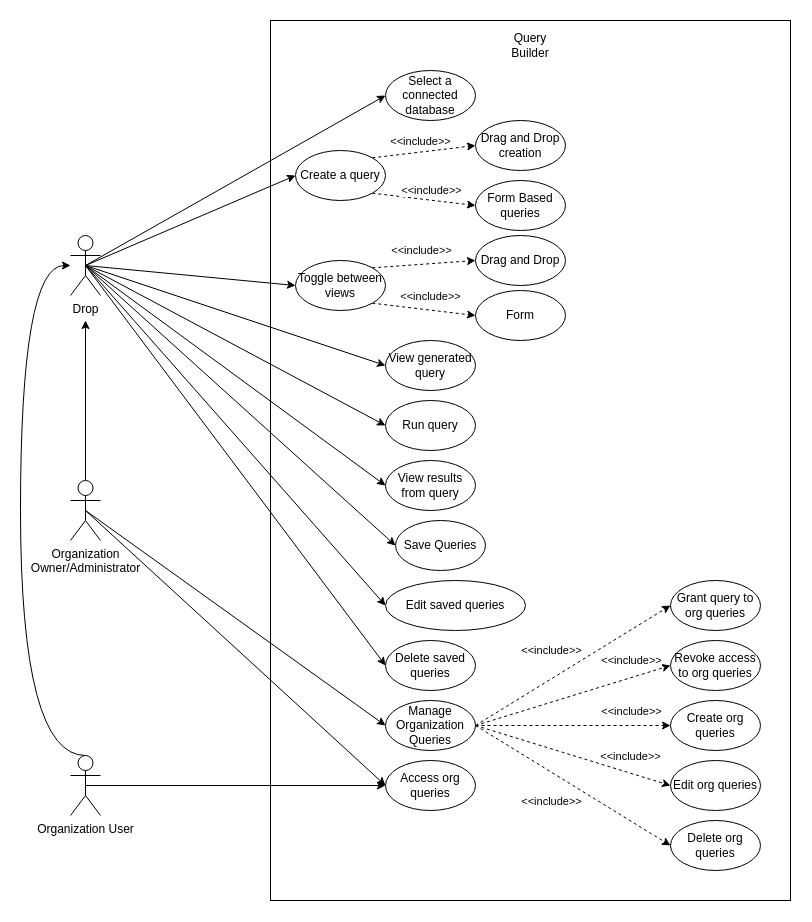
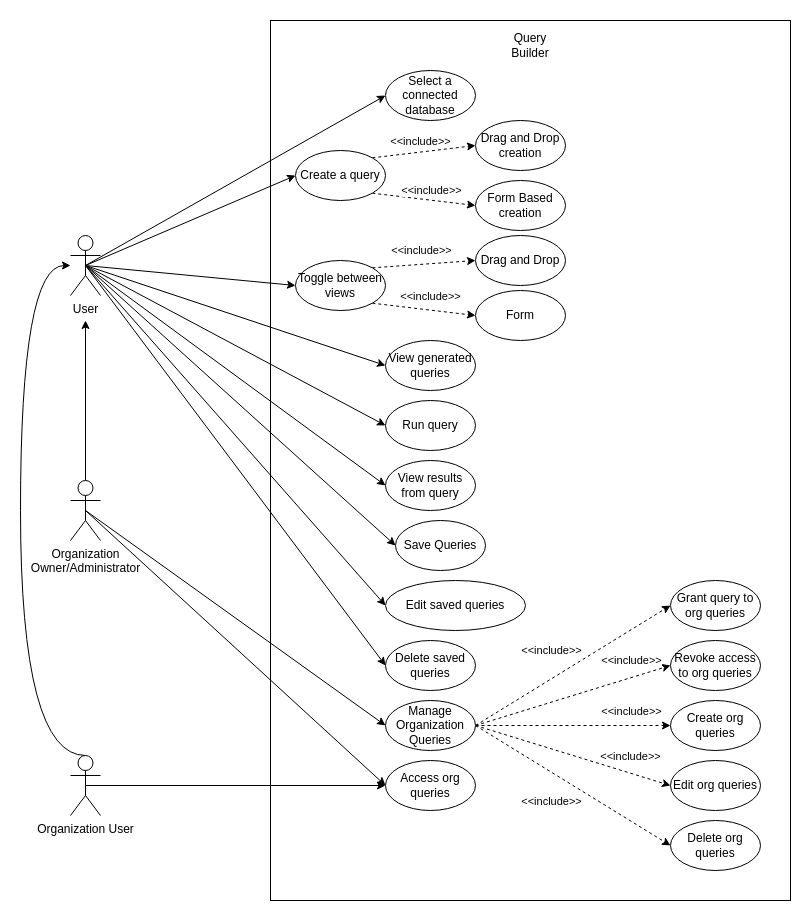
  <mxCell id="0" />
  <mxCell id="1" parent="0" />
  <mxCell id="2" value="" style="rounded=0;whiteSpace=wrap;html=1;" vertex="1" parent="1"><mxGeometry x="270" y="20" width="520" height="880" as="geometry" /></mxCell>
  <mxCell id="3" style="rounded=0;orthogonalLoop=1;jettySize=auto;html=1;exitX=0.5;exitY=0.5;exitDx=0;exitDy=0;exitPerimeter=0;entryX=0;entryY=0.5;entryDx=0;entryDy=0;" edge="1" parent="1" source="12" target="14"><mxGeometry relative="1" as="geometry" /></mxCell>
  <mxCell id="4" style="rounded=0;orthogonalLoop=1;jettySize=auto;html=1;exitX=0.5;exitY=0.5;exitDx=0;exitDy=0;exitPerimeter=0;entryX=0;entryY=0.5;entryDx=0;entryDy=0;" edge="1" parent="1" source="12" target="21"><mxGeometry relative="1" as="geometry" /></mxCell>
  <mxCell id="5" style="rounded=0;orthogonalLoop=1;jettySize=auto;html=1;exitX=0.5;exitY=0.5;exitDx=0;exitDy=0;exitPerimeter=0;entryX=0;entryY=0.5;entryDx=0;entryDy=0;" edge="1" parent="1" source="12" target="26"><mxGeometry relative="1" as="geometry" /></mxCell>
  <mxCell id="6" style="rounded=0;orthogonalLoop=1;jettySize=auto;html=1;exitX=0.5;exitY=0.5;exitDx=0;exitDy=0;exitPerimeter=0;entryX=0;entryY=0.5;entryDx=0;entryDy=0;" edge="1" parent="1" source="12" target="27"><mxGeometry relative="1" as="geometry" /></mxCell>
  <mxCell id="7" style="rounded=0;orthogonalLoop=1;jettySize=auto;html=1;exitX=0.5;exitY=0.5;exitDx=0;exitDy=0;exitPerimeter=0;entryX=0;entryY=0.5;entryDx=0;entryDy=0;" edge="1" parent="1" source="12" target="28"><mxGeometry relative="1" as="geometry" /></mxCell>
  <mxCell id="8" style="rounded=0;orthogonalLoop=1;jettySize=auto;html=1;exitX=0.5;exitY=0.5;exitDx=0;exitDy=0;exitPerimeter=0;entryX=0;entryY=0.5;entryDx=0;entryDy=0;" edge="1" parent="1" source="12" target="29"><mxGeometry relative="1" as="geometry" /></mxCell>
  <mxCell id="9" style="rounded=0;orthogonalLoop=1;jettySize=auto;html=1;exitX=0.5;exitY=0.5;exitDx=0;exitDy=0;exitPerimeter=0;entryX=0;entryY=0.5;entryDx=0;entryDy=0;" edge="1" parent="1" source="12" target="32"><mxGeometry relative="1" as="geometry" /></mxCell>
  <mxCell id="10" style="rounded=0;orthogonalLoop=1;jettySize=auto;html=1;exitX=0.5;exitY=0.5;exitDx=0;exitDy=0;exitPerimeter=0;entryX=0;entryY=0.5;entryDx=0;entryDy=0;" edge="1" parent="1" source="12" target="33"><mxGeometry relative="1" as="geometry" /></mxCell>
  <mxCell id="11" style="rounded=0;orthogonalLoop=1;jettySize=auto;html=1;exitX=0.5;exitY=0.5;exitDx=0;exitDy=0;exitPerimeter=0;entryX=0;entryY=0.5;entryDx=0;entryDy=0;" edge="1" parent="1" source="12" target="34"><mxGeometry relative="1" as="geometry" /></mxCell>
- <mxCell id="12" value="Drop" style="shape=umlActor;verticalLabelPosition=bottom;verticalAlign=top;html=1;outlineConnect=0;" vertex="1" parent="1"><mxGeometry x="70" y="235" width="30" height="60" as="geometry" /></mxCell>
+ <mxCell id="12" value="User" style="shape=umlActor;verticalLabelPosition=bottom;verticalAlign=top;html=1;outlineConnect=0;" vertex="1" parent="1"><mxGeometry x="70" y="235" width="30" height="60" as="geometry" /></mxCell>
  <mxCell id="13" value="Query Builder" style="text;html=1;align=center;verticalAlign=middle;whiteSpace=wrap;rounded=0;" vertex="1" parent="1"><mxGeometry x="500" y="30" width="60" height="30" as="geometry" /></mxCell>
  <mxCell id="14" value="Select a connected database" style="ellipse;whiteSpace=wrap;html=1;" vertex="1" parent="1"><mxGeometry x="385" y="70" width="90" height="50" as="geometry" /></mxCell>
  <mxCell id="15" value="Drag and Drop creation" style="ellipse;whiteSpace=wrap;html=1;" vertex="1" parent="1"><mxGeometry x="475" y="120" width="90" height="50" as="geometry" /></mxCell>
- <mxCell id="16" value="Form Based queries" style="ellipse;whiteSpace=wrap;html=1;" vertex="1" parent="1"><mxGeometry x="475" y="180" width="90" height="50" as="geometry" /></mxCell>
+ <mxCell id="16" value="Form Based creation" style="ellipse;whiteSpace=wrap;html=1;" vertex="1" parent="1"><mxGeometry x="475" y="180" width="90" height="50" as="geometry" /></mxCell>
  <mxCell id="17" style="rounded=0;orthogonalLoop=1;jettySize=auto;html=1;exitX=1;exitY=0;exitDx=0;exitDy=0;entryX=0;entryY=0.5;entryDx=0;entryDy=0;dashed=1;" edge="1" parent="1" source="21" target="15"><mxGeometry relative="1" as="geometry" /></mxCell>
  <mxCell id="18" value="&amp;lt;&amp;lt;include&amp;gt;&amp;gt;" style="edgeLabel;html=1;align=center;verticalAlign=middle;resizable=0;points=[];" connectable="0" vertex="1" parent="17"><mxGeometry x="-0.169" y="-1" relative="1" as="geometry"><mxPoint x="5" y="-13" as="offset" /></mxGeometry></mxCell>
  <mxCell id="19" style="rounded=0;orthogonalLoop=1;jettySize=auto;html=1;exitX=1;exitY=1;exitDx=0;exitDy=0;entryX=0;entryY=0.5;entryDx=0;entryDy=0;dashed=1;" edge="1" parent="1" source="21" target="16"><mxGeometry relative="1" as="geometry" /></mxCell>
  <mxCell id="20" value="&amp;lt;&amp;lt;include&amp;gt;&amp;gt;" style="edgeLabel;html=1;align=center;verticalAlign=middle;resizable=0;points=[];" connectable="0" vertex="1" parent="19"><mxGeometry x="-0.063" y="5" relative="1" as="geometry"><mxPoint x="9" y="-4" as="offset" /></mxGeometry></mxCell>
  <mxCell id="21" value="Create a query" style="ellipse;whiteSpace=wrap;html=1;" vertex="1" parent="1"><mxGeometry x="295" y="150" width="90" height="50" as="geometry" /></mxCell>
  <mxCell id="22" style="rounded=0;orthogonalLoop=1;jettySize=auto;html=1;exitX=1;exitY=0;exitDx=0;exitDy=0;entryX=0;entryY=0.5;entryDx=0;entryDy=0;dashed=1;" edge="1" parent="1" source="26" target="30"><mxGeometry relative="1" as="geometry" /></mxCell>
  <mxCell id="23" value="&amp;lt;&amp;lt;include&amp;gt;&amp;gt;" style="edgeLabel;html=1;align=center;verticalAlign=middle;resizable=0;points=[];" connectable="0" vertex="1" parent="22"><mxGeometry x="-0.051" relative="1" as="geometry"><mxPoint y="-14" as="offset" /></mxGeometry></mxCell>
  <mxCell id="24" style="rounded=0;orthogonalLoop=1;jettySize=auto;html=1;exitX=1;exitY=1;exitDx=0;exitDy=0;entryX=0;entryY=0.5;entryDx=0;entryDy=0;dashed=1;" edge="1" parent="1" source="26" target="31"><mxGeometry relative="1" as="geometry" /></mxCell>
  <mxCell id="25" value="&amp;lt;&amp;lt;include&amp;gt;&amp;gt;" style="edgeLabel;html=1;align=center;verticalAlign=middle;resizable=0;points=[];" connectable="0" vertex="1" parent="24"><mxGeometry x="-0.13" y="1" relative="1" as="geometry"><mxPoint x="13" y="-12" as="offset" /></mxGeometry></mxCell>
  <mxCell id="26" value="Toggle between views" style="ellipse;whiteSpace=wrap;html=1;" vertex="1" parent="1"><mxGeometry x="295" y="260" width="90" height="50" as="geometry" /></mxCell>
- <mxCell id="27" value="View generated query" style="ellipse;whiteSpace=wrap;html=1;" vertex="1" parent="1"><mxGeometry x="385" y="340" width="90" height="50" as="geometry" /></mxCell>
+ <mxCell id="27" value="View generated queries" style="ellipse;whiteSpace=wrap;html=1;" vertex="1" parent="1"><mxGeometry x="385" y="340" width="90" height="50" as="geometry" /></mxCell>
  <mxCell id="28" value="Run query" style="ellipse;whiteSpace=wrap;html=1;" vertex="1" parent="1"><mxGeometry x="385" y="400" width="90" height="50" as="geometry" /></mxCell>
  <mxCell id="29" value="View results from query" style="ellipse;whiteSpace=wrap;html=1;" vertex="1" parent="1"><mxGeometry x="385" y="460" width="90" height="50" as="geometry" /></mxCell>
  <mxCell id="30" value="Drag and Drop" style="ellipse;whiteSpace=wrap;html=1;" vertex="1" parent="1"><mxGeometry x="475" y="235" width="90" height="50" as="geometry" /></mxCell>
  <mxCell id="31" value="Form" style="ellipse;whiteSpace=wrap;html=1;" vertex="1" parent="1"><mxGeometry x="475" y="290" width="90" height="50" as="geometry" /></mxCell>
  <mxCell id="32" value="Save Queries" style="ellipse;whiteSpace=wrap;html=1;" vertex="1" parent="1"><mxGeometry x="395" y="520" width="90" height="50" as="geometry" /></mxCell>
  <mxCell id="33" value="Edit saved queries" style="ellipse;whiteSpace=wrap;html=1;" vertex="1" parent="1"><mxGeometry x="385" y="580" width="140" height="50" as="geometry" /></mxCell>
  <mxCell id="34" value="Delete saved queries" style="ellipse;whiteSpace=wrap;html=1;" vertex="1" parent="1"><mxGeometry x="385" y="640" width="90" height="50" as="geometry" /></mxCell>
  <mxCell id="35" style="rounded=0;orthogonalLoop=1;jettySize=auto;html=1;exitX=1;exitY=0.5;exitDx=0;exitDy=0;entryX=0;entryY=0.5;entryDx=0;entryDy=0;dashed=1;" edge="1" parent="1" source="45" target="52"><mxGeometry relative="1" as="geometry" /></mxCell>
  <mxCell id="36" value="&amp;lt;&amp;lt;include&amp;gt;&amp;gt;" style="edgeLabel;html=1;align=center;verticalAlign=middle;resizable=0;points=[];" connectable="0" vertex="1" parent="35"><mxGeometry x="-0.032" y="1" relative="1" as="geometry"><mxPoint x="-19" y="-16" as="offset" /></mxGeometry></mxCell>
  <mxCell id="37" style="rounded=0;orthogonalLoop=1;jettySize=auto;html=1;exitX=1;exitY=0.5;exitDx=0;exitDy=0;entryX=0;entryY=0.5;entryDx=0;entryDy=0;dashed=1;" edge="1" parent="1" source="45" target="51"><mxGeometry relative="1" as="geometry" /></mxCell>
  <mxCell id="38" value="&amp;lt;&amp;lt;include&amp;gt;&amp;gt;" style="edgeLabel;html=1;align=center;verticalAlign=middle;resizable=0;points=[];" connectable="0" vertex="1" parent="37"><mxGeometry x="0.105" y="-2" relative="1" as="geometry"><mxPoint x="47" y="-34" as="offset" /></mxGeometry></mxCell>
  <mxCell id="39" style="rounded=0;orthogonalLoop=1;jettySize=auto;html=1;exitX=1;exitY=0.5;exitDx=0;exitDy=0;entryX=0;entryY=0.5;entryDx=0;entryDy=0;dashed=1;" edge="1" parent="1" source="45" target="50"><mxGeometry relative="1" as="geometry" /></mxCell>
  <mxCell id="40" value="&amp;lt;&amp;lt;include&amp;gt;&amp;gt;" style="edgeLabel;html=1;align=center;verticalAlign=middle;resizable=0;points=[];" connectable="0" vertex="1" parent="39"><mxGeometry x="0.447" y="-1" relative="1" as="geometry"><mxPoint x="14" y="-16" as="offset" /></mxGeometry></mxCell>
  <mxCell id="41" style="rounded=0;orthogonalLoop=1;jettySize=auto;html=1;exitX=1;exitY=0.5;exitDx=0;exitDy=0;entryX=0;entryY=0.5;entryDx=0;entryDy=0;dashed=1;" edge="1" parent="1" source="45" target="53"><mxGeometry relative="1" as="geometry" /></mxCell>
  <mxCell id="42" value="&amp;lt;&amp;lt;include&amp;gt;&amp;gt;" style="edgeLabel;html=1;align=center;verticalAlign=middle;resizable=0;points=[];" connectable="0" vertex="1" parent="41"><mxGeometry x="0.48" y="-2" relative="1" as="geometry"><mxPoint x="11" y="-16" as="offset" /></mxGeometry></mxCell>
  <mxCell id="43" style="rounded=0;orthogonalLoop=1;jettySize=auto;html=1;exitX=1;exitY=0.5;exitDx=0;exitDy=0;entryX=0;entryY=0.5;entryDx=0;entryDy=0;dashed=1;" edge="1" parent="1" source="45" target="54"><mxGeometry relative="1" as="geometry" /></mxCell>
  <mxCell id="44" value="&amp;lt;&amp;lt;include&amp;gt;&amp;gt;" style="edgeLabel;html=1;align=center;verticalAlign=middle;resizable=0;points=[];" connectable="0" vertex="1" parent="43"><mxGeometry x="0.614" y="2" relative="1" as="geometry"><mxPoint x="-83" y="-20" as="offset" /></mxGeometry></mxCell>
  <mxCell id="45" value="Manage Organization Queries" style="ellipse;whiteSpace=wrap;html=1;" vertex="1" parent="1"><mxGeometry x="385" y="700" width="90" height="50" as="geometry" /></mxCell>
  <mxCell id="46" style="rounded=0;orthogonalLoop=1;jettySize=auto;html=1;exitX=0.5;exitY=0.5;exitDx=0;exitDy=0;exitPerimeter=0;entryX=0;entryY=0.5;entryDx=0;entryDy=0;" edge="1" parent="1" source="49" target="45"><mxGeometry relative="1" as="geometry" /></mxCell>
  <mxCell id="47" style="edgeStyle=orthogonalEdgeStyle;rounded=0;orthogonalLoop=1;jettySize=auto;html=1;exitX=0.5;exitY=0;exitDx=0;exitDy=0;exitPerimeter=0;" edge="1" parent="1" source="49"><mxGeometry relative="1" as="geometry"><mxPoint x="85" y="320" as="targetPoint" /></mxGeometry></mxCell>
  <mxCell id="48" style="rounded=0;orthogonalLoop=1;jettySize=auto;html=1;exitX=0.5;exitY=0.5;exitDx=0;exitDy=0;exitPerimeter=0;entryX=0;entryY=0.5;entryDx=0;entryDy=0;" edge="1" parent="1" source="49" target="55"><mxGeometry relative="1" as="geometry" /></mxCell>
  <mxCell id="49" value="Organization&lt;br&gt;Owner/Administrator" style="shape=umlActor;verticalLabelPosition=bottom;verticalAlign=top;html=1;outlineConnect=0;" vertex="1" parent="1"><mxGeometry x="70" y="480" width="30" height="60" as="geometry" /></mxCell>
  <mxCell id="50" value="Create org queries" style="ellipse;whiteSpace=wrap;html=1;" vertex="1" parent="1"><mxGeometry x="670" y="700" width="90" height="50" as="geometry" /></mxCell>
  <mxCell id="51" value="Revoke access to org queries" style="ellipse;whiteSpace=wrap;html=1;" vertex="1" parent="1"><mxGeometry x="670" y="640" width="90" height="50" as="geometry" /></mxCell>
  <mxCell id="52" value="Grant query to org queries" style="ellipse;whiteSpace=wrap;html=1;" vertex="1" parent="1"><mxGeometry x="670" y="580" width="90" height="50" as="geometry" /></mxCell>
  <mxCell id="53" value="Edit org queries" style="ellipse;whiteSpace=wrap;html=1;" vertex="1" parent="1"><mxGeometry x="670" y="760" width="90" height="50" as="geometry" /></mxCell>
  <mxCell id="54" value="Delete org queries" style="ellipse;whiteSpace=wrap;html=1;" vertex="1" parent="1"><mxGeometry x="670" y="820" width="90" height="50" as="geometry" /></mxCell>
  <mxCell id="55" value="Access org queries" style="ellipse;whiteSpace=wrap;html=1;" vertex="1" parent="1"><mxGeometry x="385" y="760" width="90" height="50" as="geometry" /></mxCell>
  <mxCell id="56" style="rounded=0;orthogonalLoop=1;jettySize=auto;html=1;exitX=0.5;exitY=0.5;exitDx=0;exitDy=0;exitPerimeter=0;entryX=0;entryY=0.5;entryDx=0;entryDy=0;" edge="1" parent="1" source="58" target="55"><mxGeometry relative="1" as="geometry" /></mxCell>
  <mxCell id="57" style="edgeStyle=orthogonalEdgeStyle;rounded=0;orthogonalLoop=1;jettySize=auto;html=1;exitX=0.5;exitY=0;exitDx=0;exitDy=0;exitPerimeter=0;curved=1;" edge="1" parent="1" source="58" target="12"><mxGeometry relative="1" as="geometry"><Array as="points"><mxPoint x="20" y="755" /><mxPoint x="20" y="265" /></Array></mxGeometry></mxCell>
  <mxCell id="58" value="Organization User" style="shape=umlActor;verticalLabelPosition=bottom;verticalAlign=top;html=1;outlineConnect=0;" vertex="1" parent="1"><mxGeometry x="70" y="755" width="30" height="60" as="geometry" /></mxCell>
